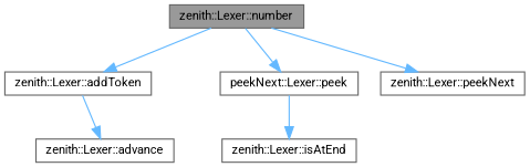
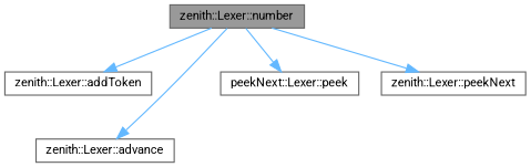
  digraph {
    fontname=Roboto
    rankdir=TB
    node [color=grey40 fillcolor=white fontname=Roboto fontsize=10 shape=box style=filled]
    edge [color=steelblue1 fontname=Roboto fontsize=10 labelfontname=Helvetica labelfontsize=10 style=solid]
    n1 [color=gray40 fillcolor=grey60 fontcolor=black height=0.2 label="zenith::Lexer::number" width=0.4]
    n2 [height=0.2 label="zenith::Lexer::addToken" width=0.4]
    n3 [height=0.2 label="zenith::Lexer::advance" width=0.4]
    n4 [height=0.2 label="peekNext::Lexer::peek" width=0.4]
    n5 [height=0.2 label="zenith::Lexer::peekNext" width=0.4]
-   n6 [height=0.2 label="zenith::Lexer::isAtEnd" width=0.4]
    n1 -> n2
-   n2 -> n3
+   n1 -> n3
    n1 -> n4
    n1 -> n5
-   n4 -> n6
  }
